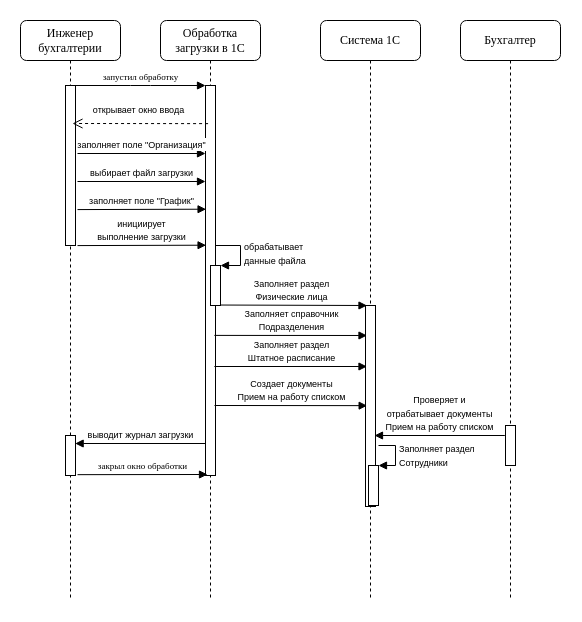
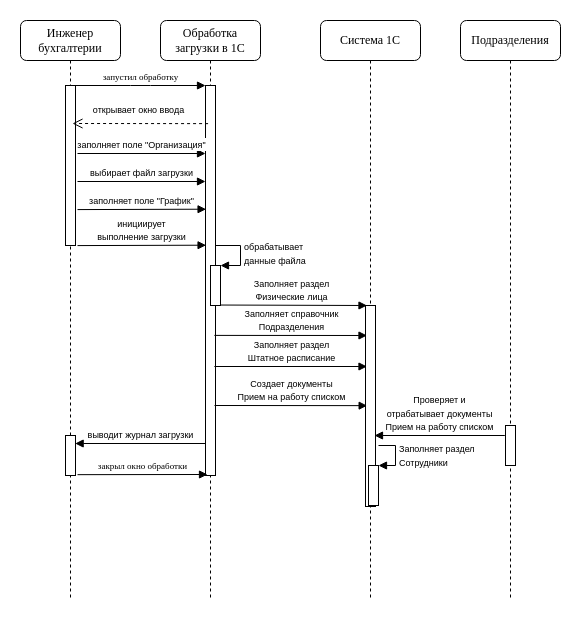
  <mxCell id="0" />
  <mxCell id="1" parent="0" />
  <mxCell id="2" value="Обработка загрузки в 1С" style="shape=umlLifeline;perimeter=lifelinePerimeter;whiteSpace=wrap;html=1;container=1;collapsible=0;recursiveResize=0;outlineConnect=0;rounded=1;shadow=0;comic=0;labelBackgroundColor=none;strokeWidth=1;fontFamily=Verdana;fontSize=12;align=center;" parent="1" vertex="1"><mxGeometry x="160" y="20" width="100" height="580" as="geometry" /></mxCell>
  <mxCell id="3" value="" style="html=1;points=[];perimeter=orthogonalPerimeter;" vertex="1" parent="2"><mxGeometry x="45" y="65" width="10" height="390" as="geometry" /></mxCell>
  <mxCell id="4" value="Система 1С" style="shape=umlLifeline;perimeter=lifelinePerimeter;whiteSpace=wrap;html=1;container=1;collapsible=0;recursiveResize=0;outlineConnect=0;rounded=1;shadow=0;comic=0;labelBackgroundColor=none;strokeWidth=1;fontFamily=Verdana;fontSize=12;align=center;" parent="1" vertex="1"><mxGeometry x="320" y="20" width="100" height="580" as="geometry" /></mxCell>
  <mxCell id="5" value="" style="html=1;points=[];perimeter=orthogonalPerimeter;rounded=0;shadow=0;comic=0;labelBackgroundColor=none;strokeWidth=1;fontFamily=Verdana;fontSize=12;align=center;" parent="4" vertex="1"><mxGeometry x="45" y="285" width="10" height="201" as="geometry" /></mxCell>
  <mxCell id="6" value="" style="html=1;points=[];perimeter=orthogonalPerimeter;" vertex="1" parent="4"><mxGeometry x="48" y="445" width="10" height="40" as="geometry" /></mxCell>
  <mxCell id="7" value="&lt;div&gt;&lt;font style=&quot;font-size: 9px&quot;&gt;Заполняет раздел &lt;br&gt;&lt;/font&gt;&lt;/div&gt;&lt;div&gt;&lt;font style=&quot;font-size: 9px&quot;&gt;Сотрудники&lt;br&gt;&lt;/font&gt;&lt;/div&gt;" style="edgeStyle=orthogonalEdgeStyle;html=1;align=left;spacingLeft=2;endArrow=block;rounded=0;entryX=1;entryY=0;" edge="1" parent="4"><mxGeometry relative="1" as="geometry"><mxPoint x="58" y="425" as="sourcePoint" /><Array as="points"><mxPoint x="75" y="425" /></Array><mxPoint x="58" y="445" as="targetPoint" /></mxGeometry></mxCell>
- <mxCell id="8" value="Бухгалтер" style="shape=umlLifeline;perimeter=lifelinePerimeter;whiteSpace=wrap;html=1;container=1;collapsible=0;recursiveResize=0;outlineConnect=0;rounded=1;shadow=0;comic=0;labelBackgroundColor=none;strokeWidth=1;fontFamily=Verdana;fontSize=12;align=center;" parent="1" vertex="1"><mxGeometry x="460" y="20" width="100" height="580" as="geometry" /></mxCell>
+ <mxCell id="8" value="Подразделения" style="shape=umlLifeline;perimeter=lifelinePerimeter;whiteSpace=wrap;html=1;container=1;collapsible=0;recursiveResize=0;outlineConnect=0;rounded=1;shadow=0;comic=0;labelBackgroundColor=none;strokeWidth=1;fontFamily=Verdana;fontSize=12;align=center;" parent="1" vertex="1"><mxGeometry x="460" y="20" width="100" height="580" as="geometry" /></mxCell>
  <mxCell id="9" value="" style="html=1;points=[];perimeter=orthogonalPerimeter;rounded=0;shadow=0;comic=0;labelBackgroundColor=none;strokeWidth=1;fontFamily=Verdana;fontSize=12;align=center;" parent="8" vertex="1"><mxGeometry x="45" y="405" width="10" height="40" as="geometry" /></mxCell>
  <mxCell id="10" value="Инженер бухгалтерии" style="shape=umlLifeline;perimeter=lifelinePerimeter;whiteSpace=wrap;html=1;container=1;collapsible=0;recursiveResize=0;outlineConnect=0;rounded=1;shadow=0;comic=0;labelBackgroundColor=none;strokeWidth=1;fontFamily=Verdana;fontSize=12;align=center;" parent="1" vertex="1"><mxGeometry x="20" y="20" width="100" height="580" as="geometry" /></mxCell>
  <mxCell id="11" value="" style="html=1;points=[];perimeter=orthogonalPerimeter;rounded=0;shadow=0;comic=0;labelBackgroundColor=none;strokeWidth=1;fontFamily=Verdana;fontSize=12;align=center;" parent="10" vertex="1"><mxGeometry x="45" y="65" width="10" height="160" as="geometry" /></mxCell>
  <mxCell id="12" value="" style="html=1;points=[];perimeter=orthogonalPerimeter;rounded=0;shadow=0;comic=0;labelBackgroundColor=none;strokeWidth=1;fontFamily=Verdana;fontSize=12;align=center;" parent="10" vertex="1"><mxGeometry x="45" y="415" width="10" height="40" as="geometry" /></mxCell>
  <mxCell id="13" value="&lt;font style=&quot;font-size: 9px&quot;&gt;запустил обработку&lt;/font&gt;" style="html=1;verticalAlign=bottom;endArrow=block;entryX=0;entryY=0;labelBackgroundColor=none;fontFamily=Verdana;fontSize=12;edgeStyle=elbowEdgeStyle;elbow=vertical;" parent="1" source="11" edge="1"><mxGeometry relative="1" as="geometry"><mxPoint x="140" y="95" as="sourcePoint" /><mxPoint x="205" y="85" as="targetPoint" /></mxGeometry></mxCell>
  <mxCell id="14" value="&lt;font style=&quot;font-size: 9px&quot;&gt;открывает окно ввода&lt;/font&gt;" style="html=1;verticalAlign=bottom;endArrow=open;dashed=1;endSize=8;exitX=0.057;exitY=0.327;exitDx=0;exitDy=0;exitPerimeter=0;" edge="1" parent="1"><mxGeometry x="0.04" y="-5" relative="1" as="geometry"><mxPoint x="72" y="123" as="targetPoint" /><mxPoint x="207.57" y="123.13" as="sourcePoint" /><mxPoint as="offset" /></mxGeometry></mxCell>
  <mxCell id="15" value="&lt;font style=&quot;font-size: 9px&quot;&gt;выбирает файл загрузки&lt;/font&gt;" style="html=1;verticalAlign=bottom;endArrow=block;" edge="1" parent="1"><mxGeometry width="80" relative="1" as="geometry"><mxPoint x="77" y="181" as="sourcePoint" /><mxPoint x="205" y="181" as="targetPoint" /></mxGeometry></mxCell>
  <mxCell id="16" value="&lt;font style=&quot;font-size: 9px&quot;&gt;заполняет поле &quot;График&quot;&lt;/font&gt;" style="html=1;verticalAlign=bottom;endArrow=block;entryX=0.057;entryY=0.783;entryDx=0;entryDy=0;entryPerimeter=0;" edge="1" parent="1"><mxGeometry width="80" relative="1" as="geometry"><mxPoint x="77" y="209.09" as="sourcePoint" /><mxPoint x="205.57" y="208.71" as="targetPoint" /></mxGeometry></mxCell>
  <mxCell id="17" value="&lt;font style=&quot;font-size: 9px&quot;&gt;заполняет поле &quot;Организация&quot;&lt;br&gt;&lt;/font&gt;" style="html=1;verticalAlign=bottom;endArrow=block;" edge="1" parent="1"><mxGeometry width="80" relative="1" as="geometry"><mxPoint x="77" y="153" as="sourcePoint" /><mxPoint x="205" y="153" as="targetPoint" /></mxGeometry></mxCell>
  <mxCell id="18" value="&lt;div&gt;&lt;font style=&quot;font-size: 9px&quot;&gt;инициирует &lt;br&gt;&lt;/font&gt;&lt;/div&gt;&lt;div&gt;&lt;font style=&quot;font-size: 9px&quot;&gt;выполнение загрузки&lt;/font&gt;&lt;/div&gt;" style="html=1;verticalAlign=bottom;endArrow=block;entryX=0.057;entryY=0.783;entryDx=0;entryDy=0;entryPerimeter=0;" edge="1" parent="1"><mxGeometry width="80" relative="1" as="geometry"><mxPoint x="77" y="245.09" as="sourcePoint" /><mxPoint x="205.57" y="244.71" as="targetPoint" /></mxGeometry></mxCell>
  <mxCell id="19" value="&lt;div&gt;&lt;font style=&quot;font-size: 9px&quot;&gt;Заполняет раздел &lt;br&gt;&lt;/font&gt;&lt;/div&gt;&lt;div&gt;&lt;font style=&quot;font-size: 9px&quot;&gt;Физические лица&lt;/font&gt;&lt;/div&gt;" style="html=1;verticalAlign=bottom;endArrow=block;exitX=0.481;exitY=0.988;exitDx=0;exitDy=0;exitPerimeter=0;" edge="1" parent="1" source="20"><mxGeometry x="0.003" width="80" relative="1" as="geometry"><mxPoint x="207" y="305" as="sourcePoint" /><mxPoint x="366.5" y="305" as="targetPoint" /><mxPoint as="offset" /></mxGeometry></mxCell>
  <mxCell id="20" value="" style="html=1;points=[];perimeter=orthogonalPerimeter;" vertex="1" parent="1"><mxGeometry x="210" y="265" width="10" height="40" as="geometry" /></mxCell>
  <mxCell id="21" value="&lt;div&gt;&lt;font style=&quot;font-size: 9px&quot;&gt;обрабатывает &lt;br&gt;&lt;/font&gt;&lt;/div&gt;&lt;div&gt;&lt;font style=&quot;font-size: 9px&quot;&gt;данные файла&lt;/font&gt;&lt;/div&gt;" style="edgeStyle=orthogonalEdgeStyle;html=1;align=left;spacingLeft=2;endArrow=block;rounded=0;entryX=1;entryY=0;" edge="1" target="20" parent="1"><mxGeometry relative="1" as="geometry"><mxPoint x="215" y="245" as="sourcePoint" /><Array as="points"><mxPoint x="240" y="245" /></Array></mxGeometry></mxCell>
  <mxCell id="22" value="&lt;div&gt;&lt;font style=&quot;font-size: 9px&quot;&gt;Заполняет справочник &lt;br&gt;&lt;/font&gt;&lt;/div&gt;&lt;div&gt;&lt;font style=&quot;font-size: 9px&quot;&gt;Подразделения&lt;/font&gt;&lt;/div&gt;" style="html=1;verticalAlign=bottom;endArrow=block;exitX=0.886;exitY=0.714;exitDx=0;exitDy=0;exitPerimeter=0;" edge="1" parent="1"><mxGeometry x="0.003" width="80" relative="1" as="geometry"><mxPoint x="213.86" y="334.9" as="sourcePoint" /><mxPoint x="366.5" y="335" as="targetPoint" /><mxPoint as="offset" /></mxGeometry></mxCell>
  <mxCell id="23" value="&lt;div&gt;&lt;font style=&quot;font-size: 9px&quot;&gt;Заполняет раздел &lt;br&gt;&lt;/font&gt;&lt;/div&gt;&lt;div&gt;&lt;font style=&quot;font-size: 9px&quot;&gt;Штатное расписание&lt;br&gt;&lt;/font&gt;&lt;/div&gt;" style="html=1;verticalAlign=bottom;endArrow=block;exitX=0.886;exitY=0.8;exitDx=0;exitDy=0;exitPerimeter=0;" edge="1" parent="1"><mxGeometry x="0.003" width="80" relative="1" as="geometry"><mxPoint x="213.86" y="366" as="sourcePoint" /><mxPoint x="366.5" y="366" as="targetPoint" /><mxPoint as="offset" /></mxGeometry></mxCell>
  <mxCell id="24" value="&lt;div&gt;&lt;font style=&quot;font-size: 9px&quot;&gt;Создает документы&lt;/font&gt;&lt;/div&gt;&lt;div&gt;&lt;font style=&quot;font-size: 9px&quot;&gt;Прием на работу списком&lt;/font&gt;&lt;br&gt;&lt;/div&gt;" style="html=1;verticalAlign=bottom;endArrow=block;exitX=0.886;exitY=0.971;exitDx=0;exitDy=0;exitPerimeter=0;" edge="1" parent="1"><mxGeometry x="0.003" width="80" relative="1" as="geometry"><mxPoint x="214" y="405" as="sourcePoint" /><mxPoint x="366.64" y="405.15" as="targetPoint" /><mxPoint as="offset" /></mxGeometry></mxCell>
  <mxCell id="25" value="&lt;font style=&quot;font-size: 9px&quot;&gt;выводит журнал загрузки&lt;/font&gt;" style="html=1;verticalAlign=bottom;endArrow=block;" edge="1" parent="1"><mxGeometry width="80" relative="1" as="geometry"><mxPoint x="205" y="443" as="sourcePoint" /><mxPoint x="74.667" y="443" as="targetPoint" /></mxGeometry></mxCell>
  <mxCell id="26" value="&lt;font style=&quot;font-size: 9px&quot;&gt;закрыл окно обработки&lt;/font&gt;" style="html=1;verticalAlign=bottom;endArrow=block;entryX=0;entryY=0;labelBackgroundColor=none;fontFamily=Verdana;fontSize=12;edgeStyle=elbowEdgeStyle;elbow=vertical;" edge="1" parent="1"><mxGeometry relative="1" as="geometry"><mxPoint x="77" y="474.167" as="sourcePoint" /><mxPoint x="207" y="474" as="targetPoint" /></mxGeometry></mxCell>
  <mxCell id="27" value="&lt;div&gt;&lt;font style=&quot;font-size: 9px&quot;&gt;Проверяет и &lt;br&gt;&lt;/font&gt;&lt;/div&gt;&lt;div&gt;&lt;font style=&quot;font-size: 9px&quot;&gt;отрабатывает документы &lt;br&gt;&lt;/font&gt;&lt;/div&gt;&lt;div&gt;&lt;font style=&quot;font-size: 9px&quot;&gt;Прием на работу списком&lt;/font&gt;&lt;/div&gt;" style="html=1;verticalAlign=bottom;endArrow=block;" edge="1" parent="1"><mxGeometry width="80" relative="1" as="geometry"><mxPoint x="504.33" y="435" as="sourcePoint" /><mxPoint x="373.997" y="435" as="targetPoint" /></mxGeometry></mxCell>
